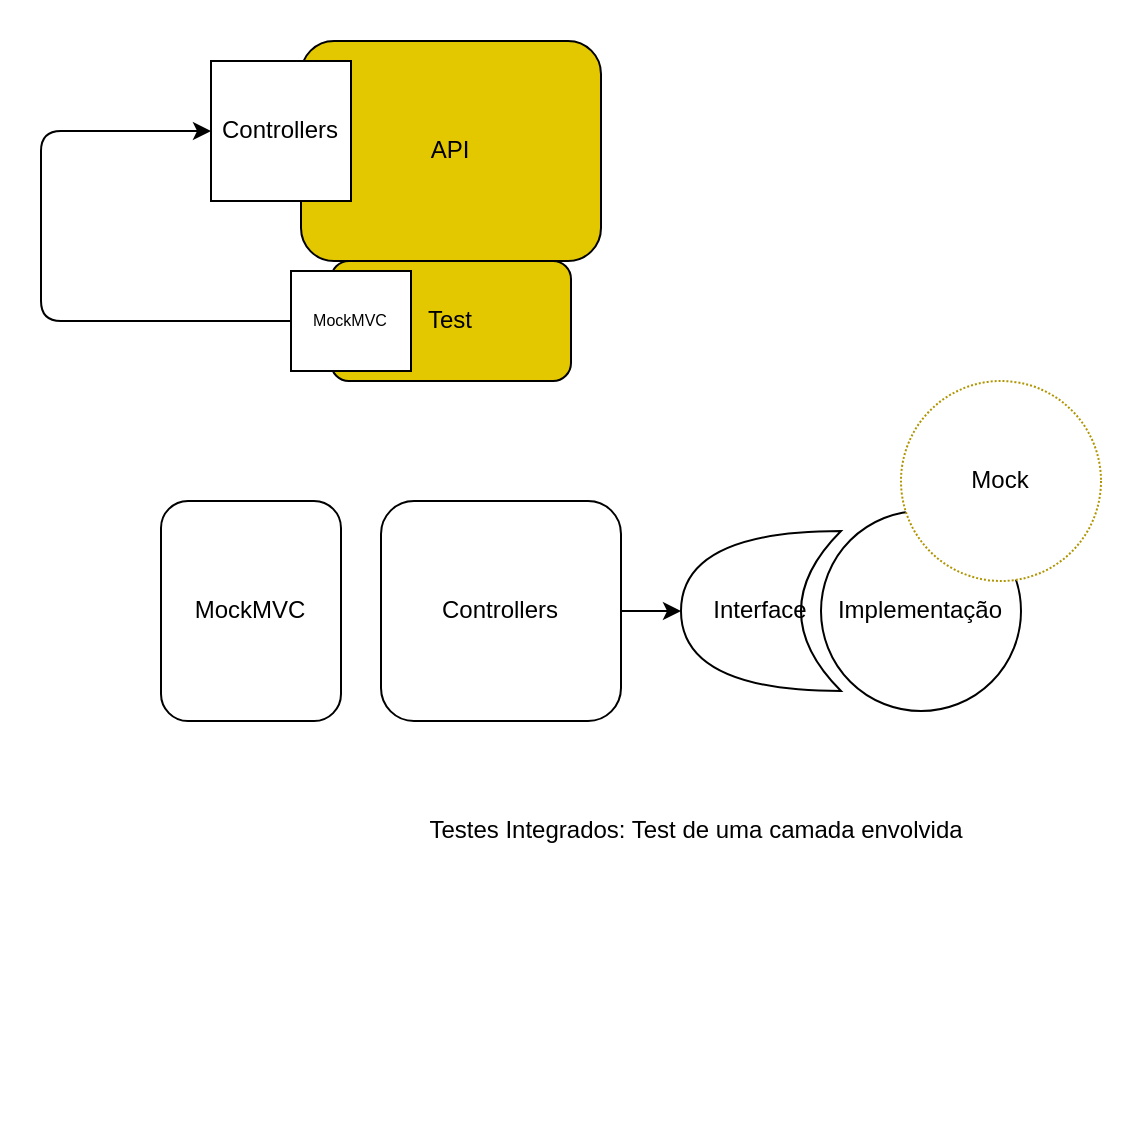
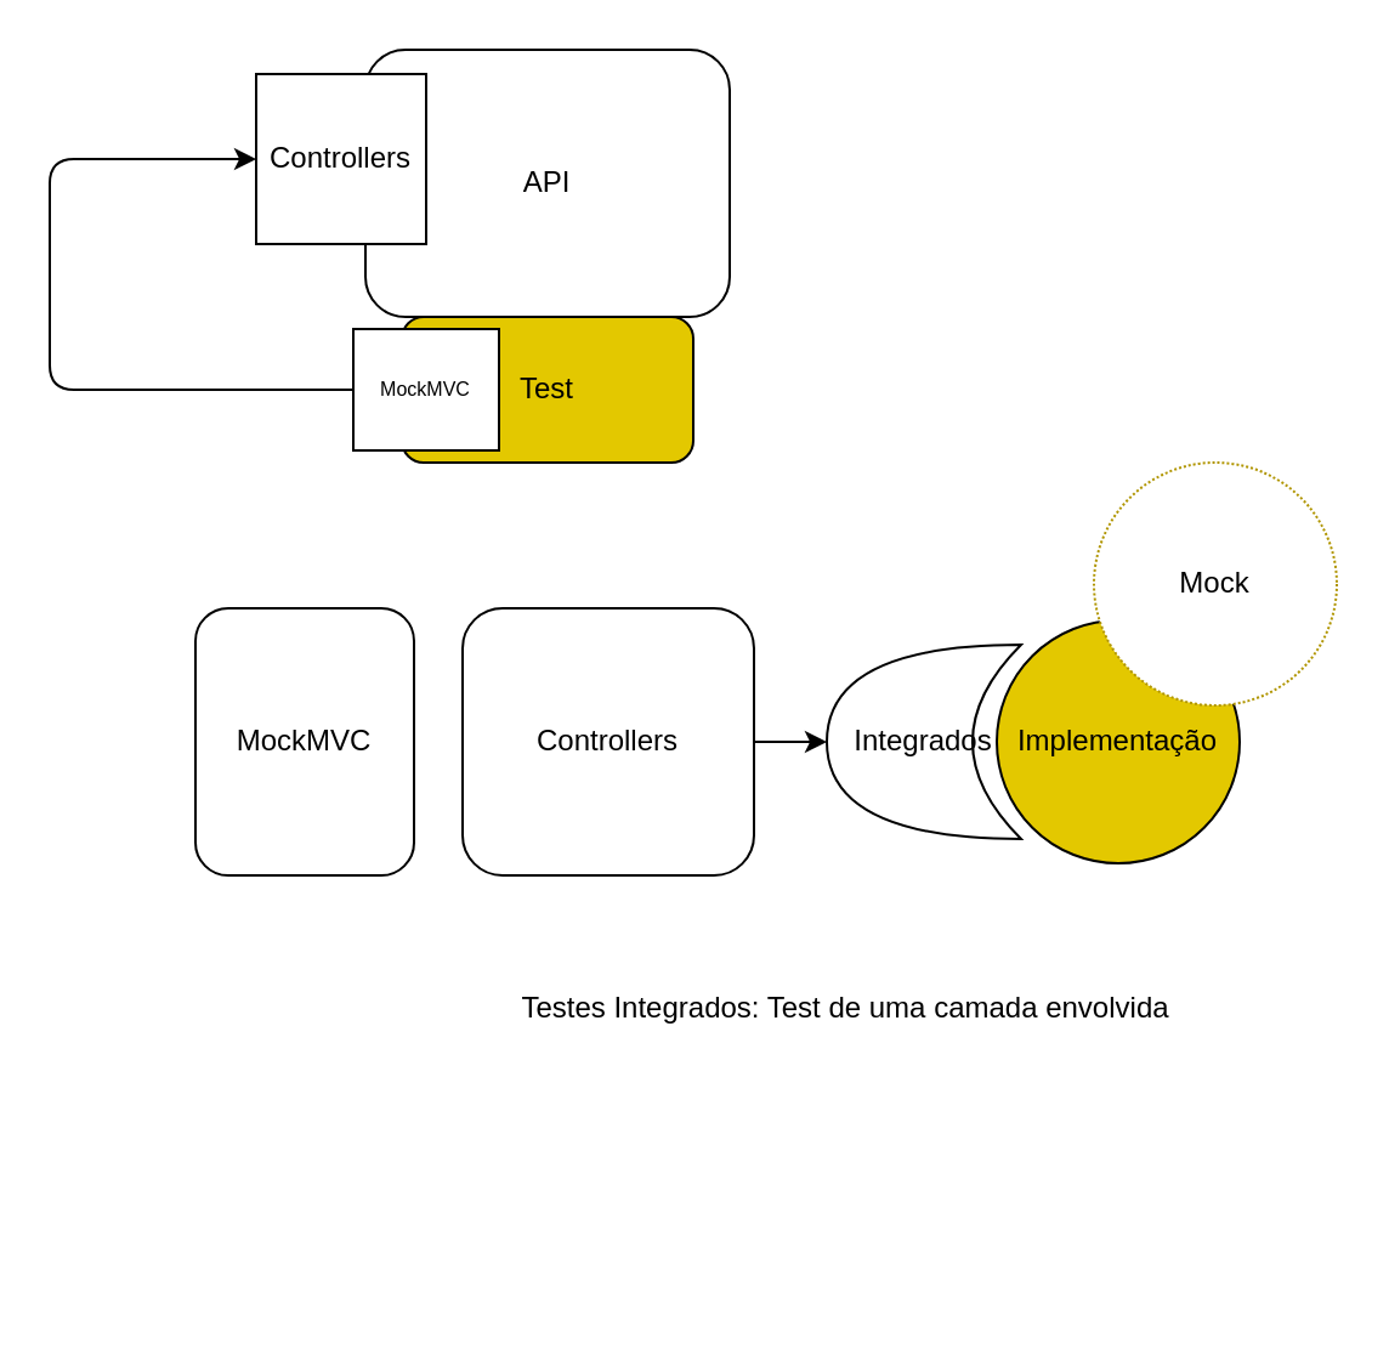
  <mxCell id="0" />
  <mxCell id="1" parent="0" />
- <mxCell id="2" value="API" style="rounded=1;whiteSpace=wrap;html=1;fillColor=#e3c800;" vertex="1" parent="1"><mxGeometry x="150" y="20" width="150" height="110" as="geometry" /></mxCell>
+ <mxCell id="2" value="API" style="rounded=1;whiteSpace=wrap;html=1;" vertex="1" parent="1"><mxGeometry x="150" y="20" width="150" height="110" as="geometry" /></mxCell>
  <mxCell id="3" value="Controllers" style="rounded=0;whiteSpace=wrap;html=1;" vertex="1" parent="1"><mxGeometry x="105" y="30" width="70" height="70" as="geometry" /></mxCell>
  <mxCell id="4" style="edgeStyle=none;html=1;entryX=0;entryY=0.5;entryDx=0;entryDy=0;" edge="1" parent="1" source="5" target="3"><mxGeometry relative="1" as="geometry"><Array as="points"><mxPoint x="20" y="160" /><mxPoint x="20" y="65" /></Array></mxGeometry></mxCell>
  <mxCell id="5" value="Test" style="rounded=1;whiteSpace=wrap;html=1;fillColor=#e3c800;" vertex="1" parent="1"><mxGeometry x="165" y="130" width="120" height="60" as="geometry" /></mxCell>
  <mxCell id="6" value="MockMVC" style="rounded=0;whiteSpace=wrap;html=1;fontSize=8;" vertex="1" parent="1"><mxGeometry x="145" y="135" width="60" height="50" as="geometry" /></mxCell>
  <mxCell id="7" value="MockMVC" style="rounded=1;whiteSpace=wrap;html=1;fontSize=12;" vertex="1" parent="1"><mxGeometry x="80" y="250" width="90" height="110" as="geometry" /></mxCell>
  <mxCell id="8" style="edgeStyle=none;html=1;entryX=1;entryY=0.5;entryDx=0;entryDy=0;entryPerimeter=0;fontSize=12;" edge="1" parent="1" source="9" target="10"><mxGeometry relative="1" as="geometry" /></mxCell>
  <mxCell id="9" value="Controllers" style="rounded=1;whiteSpace=wrap;html=1;fontSize=12;" vertex="1" parent="1"><mxGeometry x="190" y="250" width="120" height="110" as="geometry" /></mxCell>
- <mxCell id="10" value="Interface" style="shape=xor;whiteSpace=wrap;html=1;fontSize=12;flipV=0;flipH=1;" vertex="1" parent="1"><mxGeometry x="340" y="265" width="80" height="80" as="geometry" /></mxCell>
- <mxCell id="11" value="Implementação" style="ellipse;whiteSpace=wrap;html=1;aspect=fixed;fontSize=12;" vertex="1" parent="1"><mxGeometry x="410" y="255" width="100" height="100" as="geometry" /></mxCell>
+ <mxCell id="10" value="Integrados" style="shape=xor;whiteSpace=wrap;html=1;fontSize=12;flipV=0;flipH=1;" vertex="1" parent="1"><mxGeometry x="340" y="265" width="80" height="80" as="geometry" /></mxCell>
+ <mxCell id="11" value="Implementação" style="ellipse;whiteSpace=wrap;html=1;aspect=fixed;fontSize=12;fillColor=#e3c800;" vertex="1" parent="1"><mxGeometry x="410" y="255" width="100" height="100" as="geometry" /></mxCell>
  <mxCell id="12" value="Mock" style="ellipse;whiteSpace=wrap;html=1;aspect=fixed;fontSize=12;fillColor=#ffffff;dashed=1;dashPattern=1 1;strokeColor=#B09500;fontColor=#000000;" vertex="1" parent="1"><mxGeometry x="450" y="190" width="100" height="100" as="geometry" /></mxCell>
  <mxCell id="13" value="" style="shape=curlyBracket;whiteSpace=wrap;html=1;rounded=1;flipH=1;labelPosition=right;verticalLabelPosition=middle;align=left;verticalAlign=middle;strokeColor=#FFFFFF;fontSize=12;fillColor=default;rotation=90;strokeWidth=3;" vertex="1" parent="1"><mxGeometry x="337.5" y="227.5" width="20" height="315" as="geometry" /></mxCell>
  <mxCell id="14" value="Testes Integrados: Test de uma camada envolvida" style="text;html=1;strokeColor=none;fillColor=none;align=center;verticalAlign=middle;whiteSpace=wrap;rounded=0;strokeWidth=3;fontSize=12;" vertex="1" parent="1"><mxGeometry x="192.5" y="400" width="310" height="30" as="geometry" /></mxCell>
